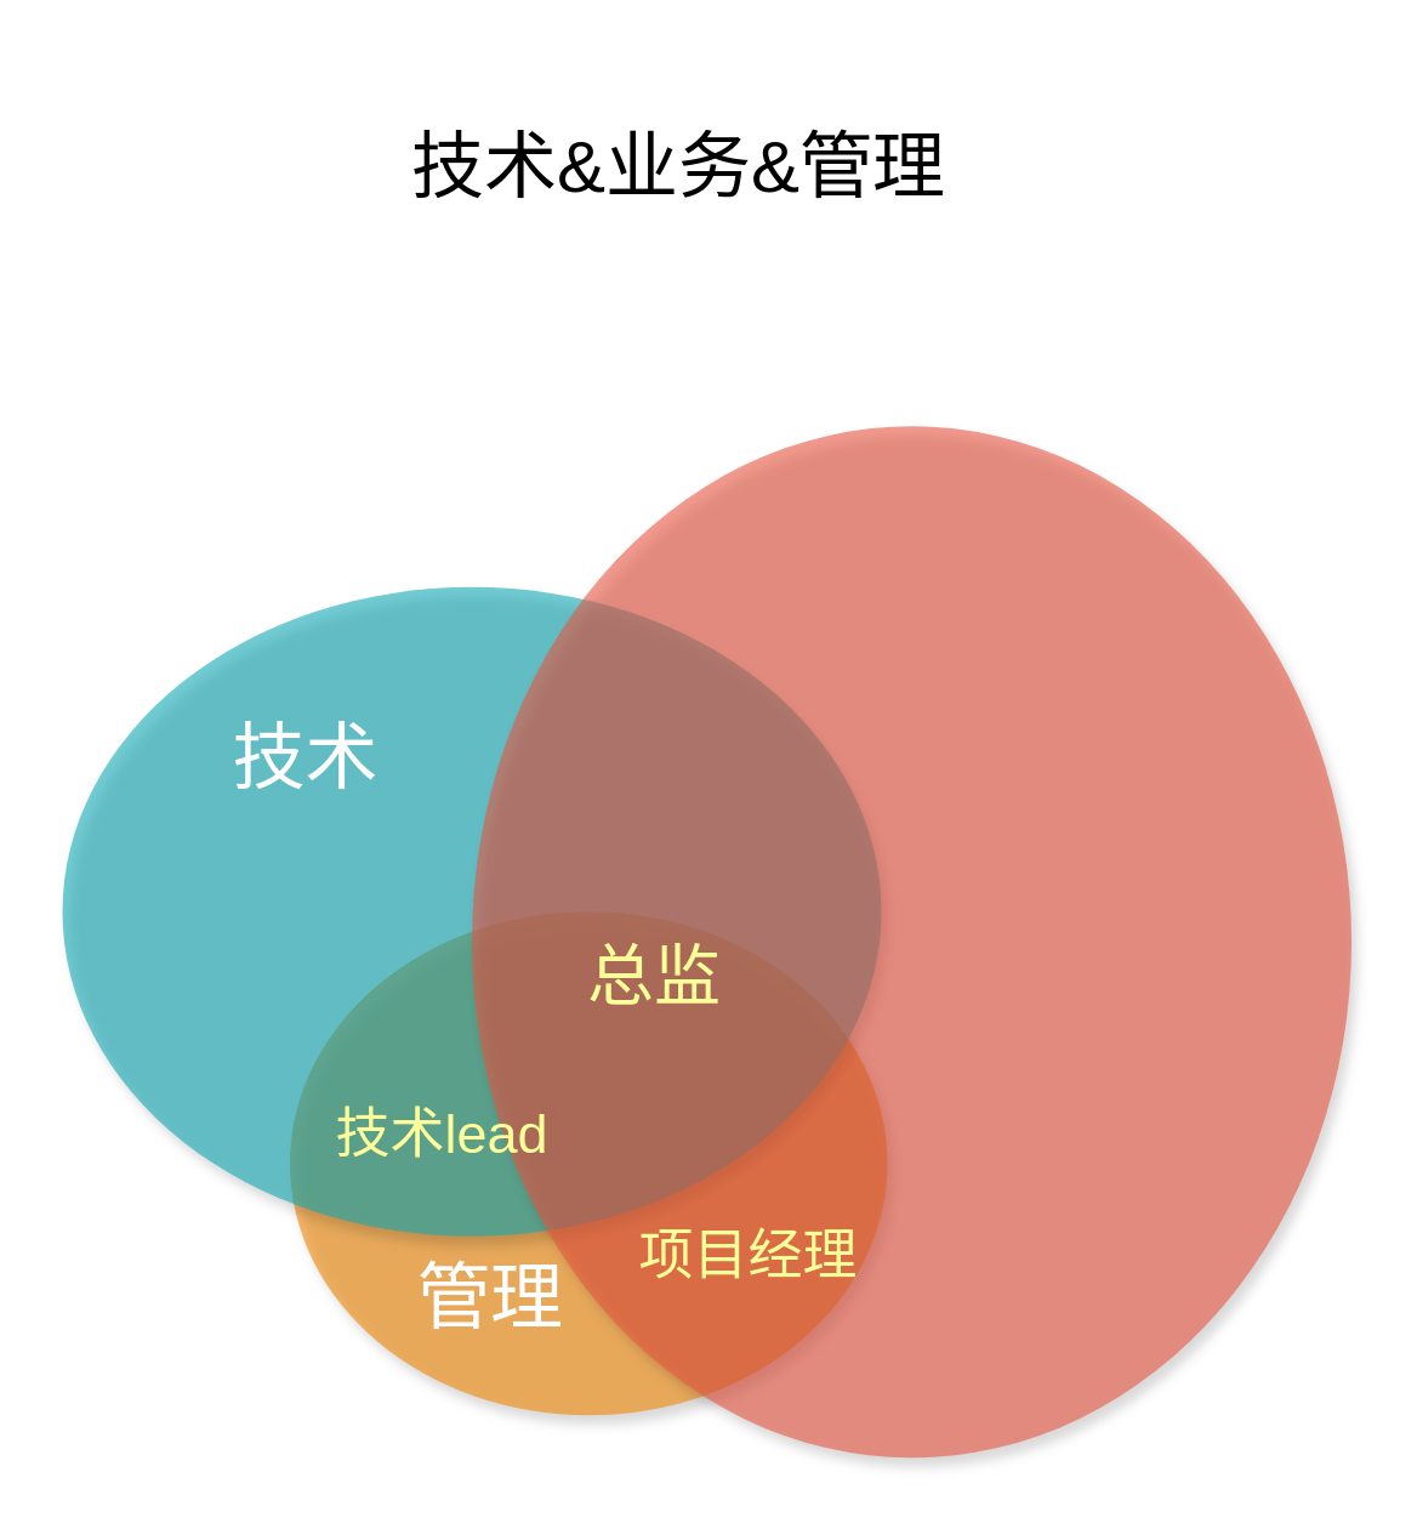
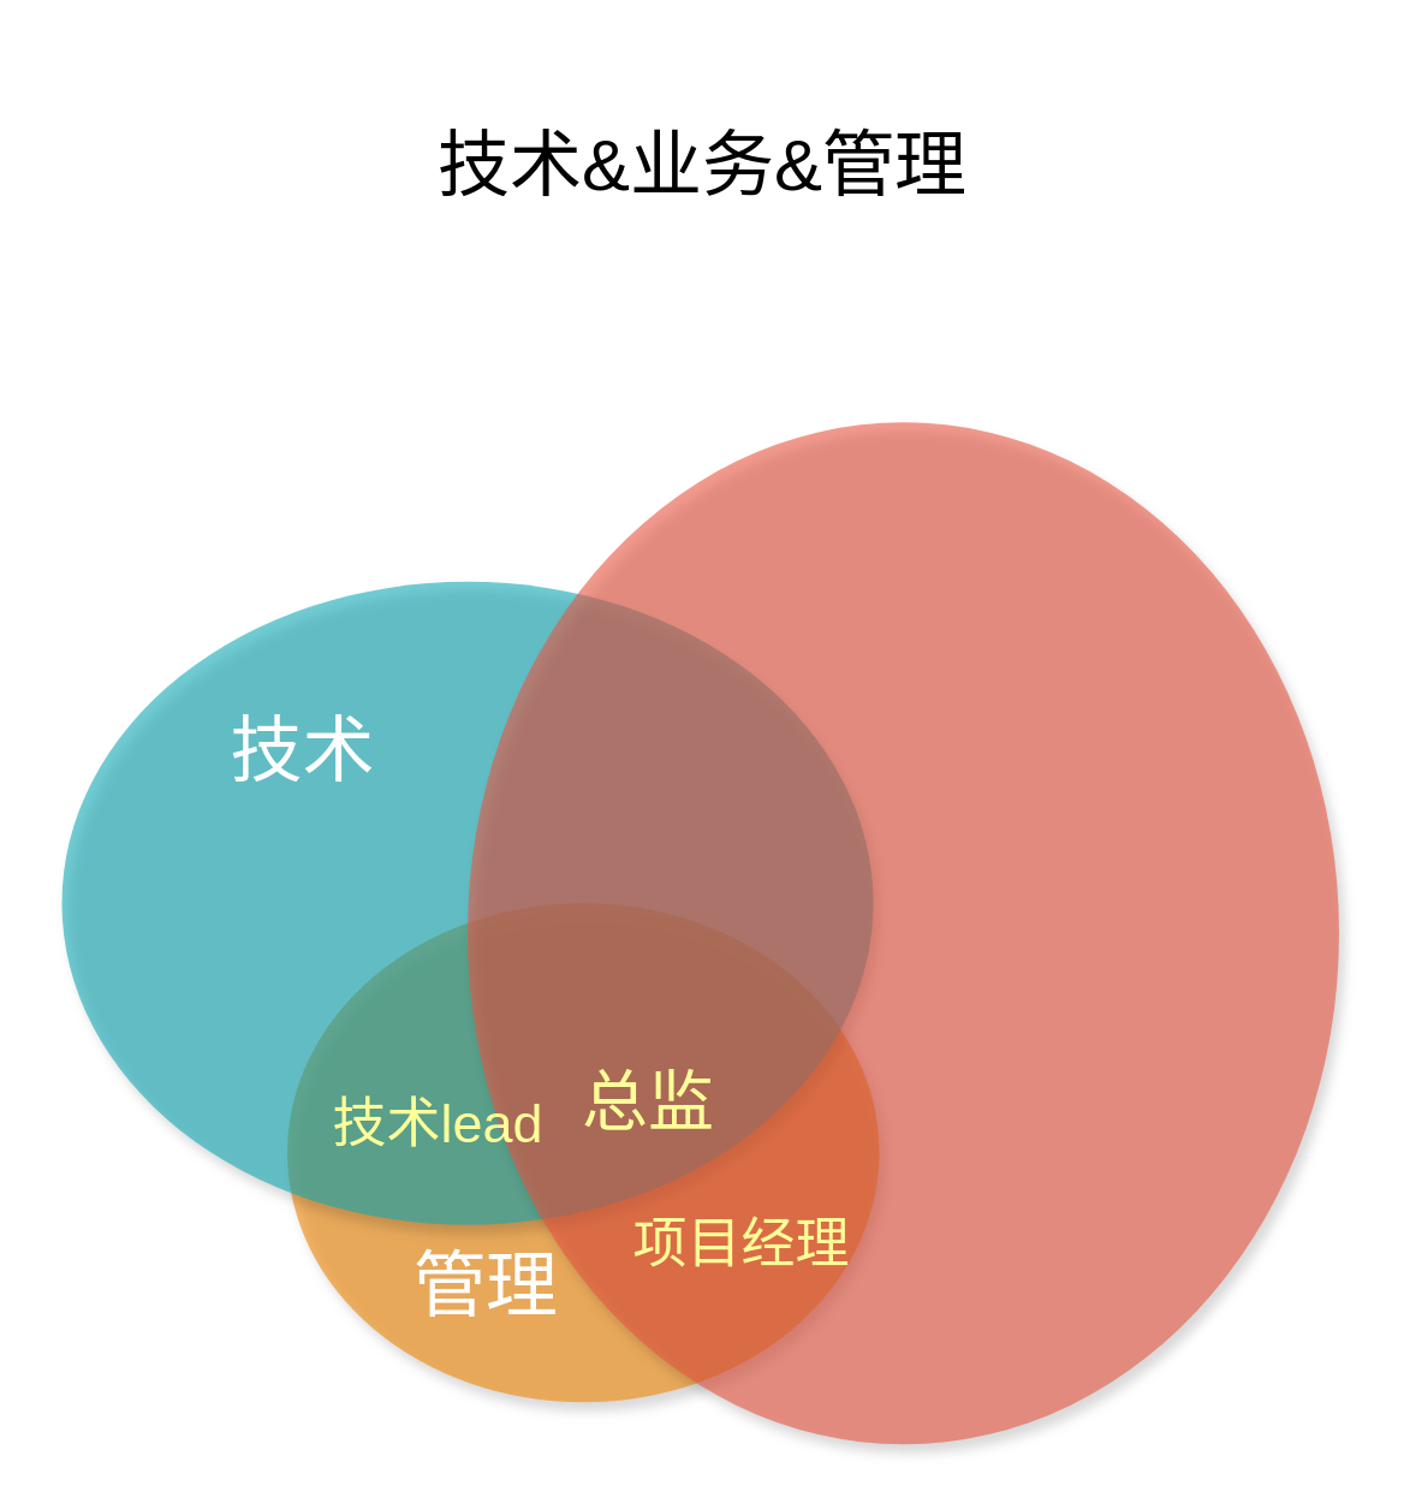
  <mxCell id="0" />
  <mxCell id="1" parent="0" />
  <mxCell id="2" value="" style="ellipse;fillColor=#F08705;opacity=60;strokeColor=none;html=1;fontColor=#FFFFFF;shadow=1;dashed=1;" parent="1" vertex="1"><mxGeometry x="95" y="300" width="197" height="166" as="geometry" /></mxCell>
  <mxCell id="3" value="" style="ellipse;fillColor=#12AAB5;opacity=60;strokeColor=none;html=1;fontColor=#FFFFFF;shadow=1;" parent="1" vertex="1"><mxGeometry x="20" y="193" width="270" height="214" as="geometry" /></mxCell>
  <mxCell id="4" value="" style="ellipse;fillColor=#e85642;opacity=60;strokeColor=none;html=1;fontColor=#FFFFFF;shadow=1;" parent="1" vertex="1"><mxGeometry x="155" y="140" width="290" height="340" as="geometry" /></mxCell>
  <mxCell id="5" value="技术" style="text;fontSize=24;align=center;verticalAlign=middle;html=1;fontColor=#FFFFFF;" parent="1" vertex="1"><mxGeometry x="45" y="224" width="110" height="52" as="geometry" /></mxCell>
  <mxCell id="6" value="管理" style="text;fontSize=24;align=center;verticalAlign=middle;html=1;fontColor=#FFFFFF;" parent="1" vertex="1"><mxGeometry x="115" y="412" width="91" height="32" as="geometry" /></mxCell>
  <mxCell id="7" value="技术lead" style="text;align=center;html=1;fontColor=#FFFF99;fontSize=18;strokeWidth=2;" parent="1" vertex="1"><mxGeometry x="124.5" y="357" width="40" height="40" as="geometry" /></mxCell>
  <mxCell id="8" value="项目经理" style="text;align=center;html=1;fontColor=#FFFF99;fontSize=18;strokeWidth=2;" parent="1" vertex="1"><mxGeometry x="226" y="397" width="40" height="40" as="geometry" /></mxCell>
- <mxCell id="9" value="总监" style="text;align=center;html=1;fontColor=#FFFF99;fontSize=22;strokeWidth=2;" parent="1" vertex="1"><mxGeometry x="195" y="302" width="40" height="40" as="geometry" /></mxCell>
- <mxCell id="10" value="技术&amp;amp;业务&amp;amp;管理" style="text;fontSize=24;align=center;verticalAlign=middle;html=1;fontColor=#000000;" vertex="1" parent="1"><mxGeometry x="127.5" y="20" width="190" height="70" as="geometry" /></mxCell>
+ <mxCell id="9" value="总监" style="text;align=center;html=1;fontColor=#FFFF99;fontSize=22;strokeWidth=2;" parent="1" vertex="1"><mxGeometry x="195" y="347" width="40" height="40" as="geometry" /></mxCell>
+ <mxCell id="10" value="技术&amp;amp;业务&amp;amp;管理" style="text;fontSize=24;align=center;verticalAlign=middle;html=1;fontColor=#000000;" vertex="1" parent="1"><mxGeometry x="137.5" y="20" width="190" height="70" as="geometry" /></mxCell>
